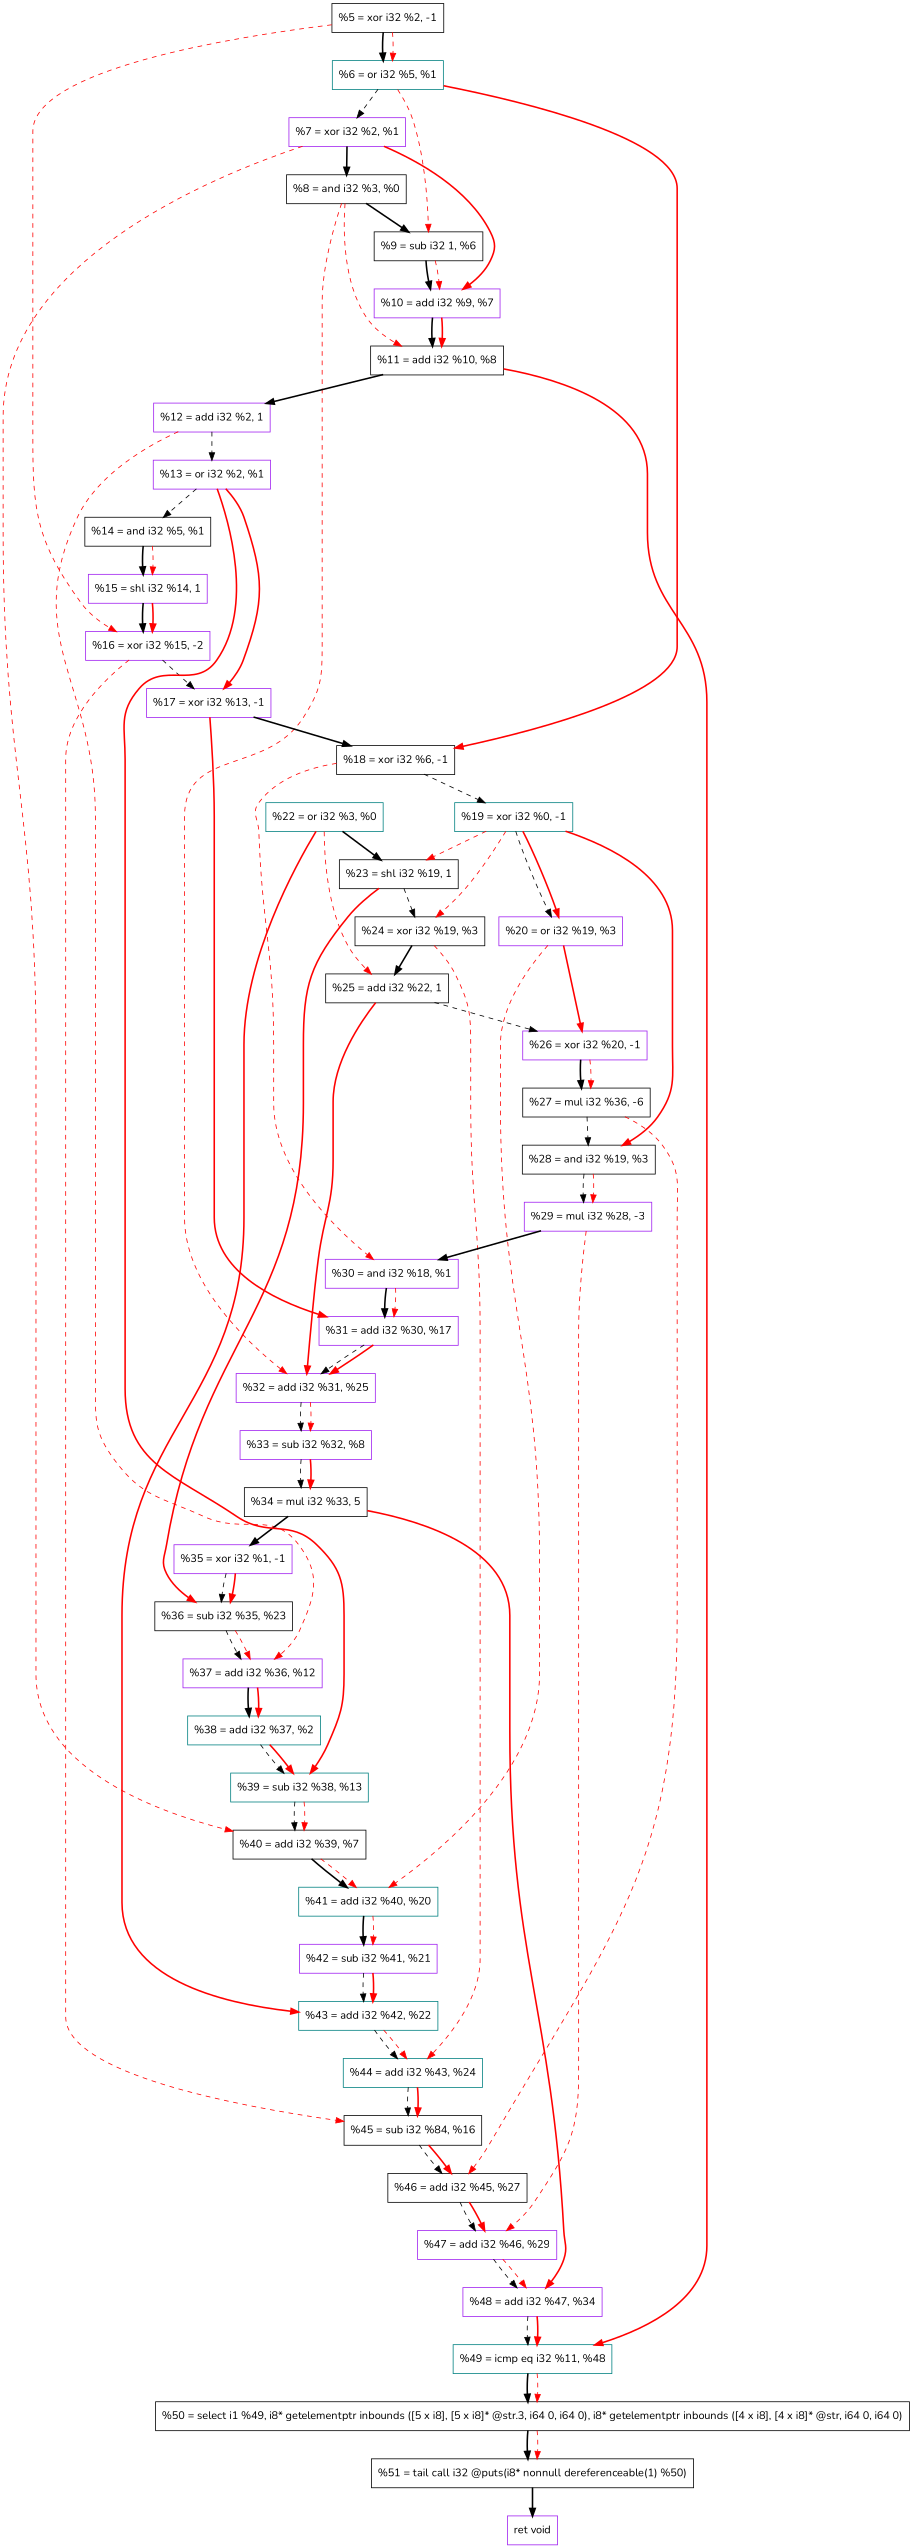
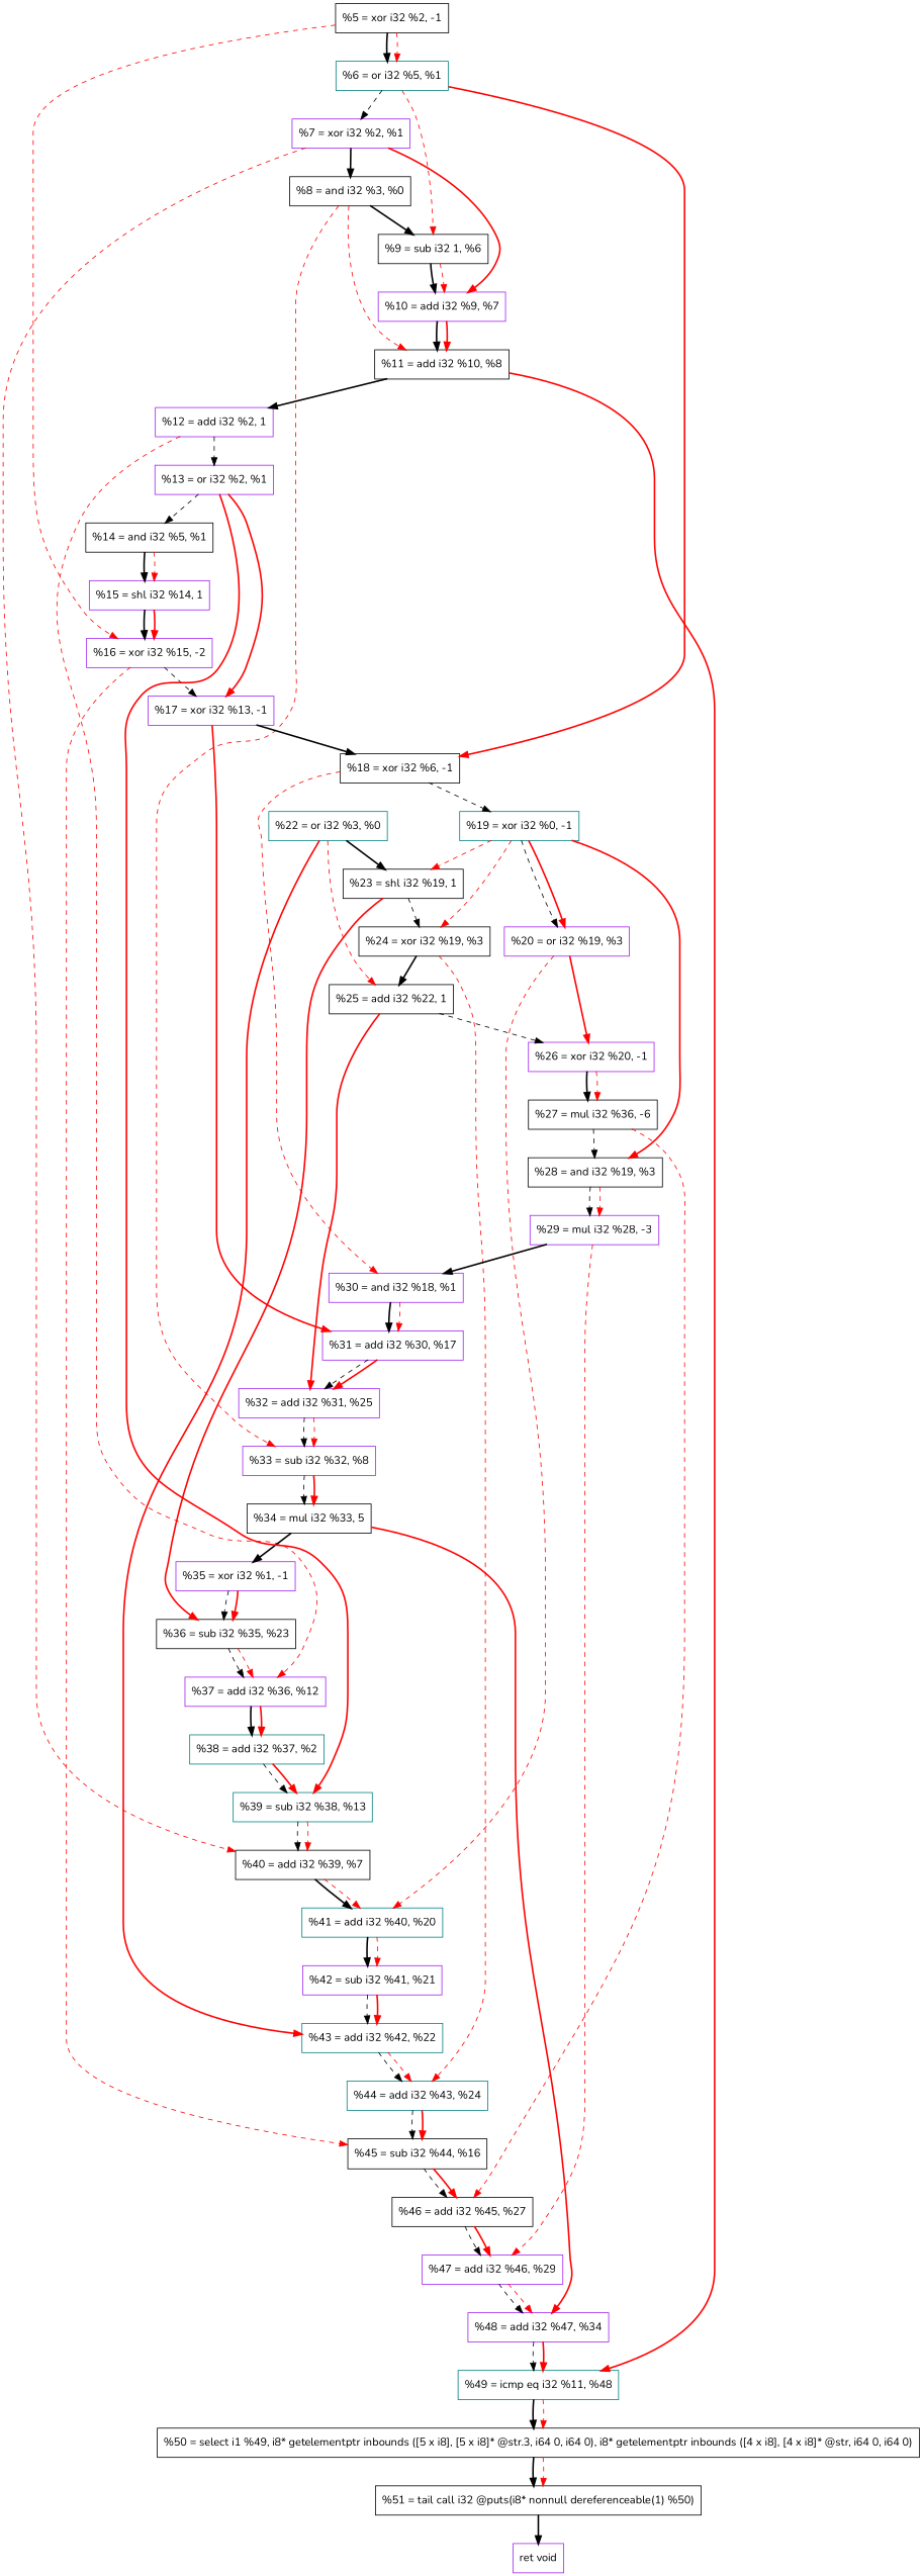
  digraph {
    fontname=Nunito
    node [color=purple fontname=Nunito shape=record]
    edge [fontname=Nunito style=dashed color=red]
    n1 [color=black label="  %5 = xor i32 %2, -1"]
    n2 [color=teal label="  %6 = or i32 %5, %1"]
    n3 [label="  %16 = xor i32 %15, -2"]
    n4 [label="  %7 = xor i32 %2, %1"]
    n5 [color=black label="  %9 = sub i32 1, %6"]
    n6 [color=black label="  %18 = xor i32 %6, -1"]
    n7 [color=black label="  %14 = and i32 %5, %1"]
    n8 [label="  %15 = shl i32 %14, 1"]
    n9 [color=black label="  %8 = and i32 %3, %0"]
    n10 [label="  %10 = add i32 %9, %7"]
    n11 [color=black label="  %40 = add i32 %39, %7"]
    n12 [color=teal label="  %19 = xor i32 %0, -1"]
    n13 [label="%30 = and i32 %18, %1"]
    n14 [color=black label="  %11 = add i32 %10, %8"]
    n15 [label="  %33 = sub i32 %32, %8"]
    n16 [color=teal label="  %41 = add i32 %40, %20"]
    n17 [label="  %12 = add i32 %2, 1"]
    n18 [color=teal label="  %49 = icmp eq i32 %11, %48"]
    n19 [color=black label="  %34 = mul i32 %33, 5"]
    n20 [label="  %13 = or i32 %2, %1"]
    n21 [label="  %37 = add i32 %36, %12"]
    n22 [color=black label="  %50 = select i1 %49, i8* getelementptr inbounds ([5 x i8], [5 x i8]* @str.3, i64 0, i64 0), i8* getelementptr inbounds ([4 x i8], [4 x i8]* @str, i64 0, i64 0)"]
    n23 [label="  %17 = xor i32 %13, -1"]
    n24 [color=teal label="  %39 = sub i32 %38, %13"]
    n25 [color=teal label="  %38 = add i32 %37, %2"]
    n26 [label="  %31 = add i32 %30, %17"]
-   n27 [color=black label="%45 = sub i32 %84, %16"]
+   n27 [color=black label="  %45 = sub i32 %44, %16"]
    n28 [color=black label="  %46 = add i32 %45, %27"]
    n29 [label="  %32 = add i32 %31, %25"]
    n30 [label="  %20 = or i32 %19, %3"]
    n31 [color=black label="  %23 = shl i32 %19, 1"]
    n32 [color=black label="  %24 = xor i32 %19, %3"]
    n33 [color=black label="  %28 = and i32 %19, %3"]
    n34 [label="  %26 = xor i32 %20, -1"]
    n35 [color=black label="  %36 = sub i32 %35, %23"]
    n36 [color=black label="  %25 = add i32 %22, 1"]
    n37 [color=teal label="  %44 = add i32 %43, %24"]
    n38 [label="  %29 = mul i32 %28, -3"]
    n39 [color=black label="%27 = mul i32 %36, -6"]
    n40 [label="  %42 = sub i32 %41, %21"]
    n41 [color=teal label="  %22 = or i32 %3, %0"]
    n42 [color=teal label="  %43 = add i32 %42, %22"]
    n43 [label="  %47 = add i32 %46, %29"]
    n44 [label="  %48 = add i32 %47, %34"]
    n45 [label="  %35 = xor i32 %1, -1"]
    n46 [color=black label="  %51 = tail call i32 @puts(i8* nonnull dereferenceable(1) %50)"]
    n47 [label="  ret void"]
    n1 -> n2 [style=bold color=""]
    n1 -> n2
    n1 -> n3
    n2 -> n4 [color=""]
    n2 -> n5
    n2 -> n6 [style=bold]
    n3 -> n23 [color=""]
    n3 -> n27
    n4 -> n9 [style=bold color=""]
    n4 -> n10 [style=bold]
    n4 -> n11
    n5 -> n10 [style=bold color=""]
    n5 -> n10
    n6 -> n12 [color=""]
    n6 -> n13
    n7 -> n8 [style=bold color=""]
    n7 -> n8
    n8 -> n3 [style=bold color=""]
    n8 -> n3 [style=bold]
    n9 -> n5 [style=bold color=""]
    n9 -> n14
-   n9 -> n29
+   n9 -> n15
    n10 -> n14 [style=bold color=""]
    n10 -> n14 [style=bold]
    n11 -> n16 [style=bold color=""]
    n11 -> n16
    n12 -> n30 [color=""]
    n12 -> n30 [style=bold]
    n12 -> n31
    n12 -> n32
    n12 -> n33 [style=bold]
    n13 -> n26 [style=bold color=""]
    n13 -> n26
    n14 -> n17 [style=bold color=""]
    n14 -> n18 [style=bold]
    n15 -> n19 [color=""]
    n15 -> n19 [style=bold]
    n16 -> n40 [style=bold color=""]
    n16 -> n40
    n17 -> n20 [color=""]
    n17 -> n21
    n18 -> n22 [style=bold color=""]
    n18 -> n22
    n19 -> n44 [style=bold]
    n19 -> n45 [style=bold color=""]
    n20 -> n7 [color=""]
    n20 -> n23 [style=bold]
    n20 -> n24 [style=bold]
    n21 -> n25 [style=bold color=""]
    n21 -> n25 [style=bold]
    n22 -> n46 [style=bold color=""]
    n22 -> n46
    n23 -> n6 [style=bold color=""]
    n23 -> n26 [style=bold]
    n24 -> n11 [color=""]
    n24 -> n11
    n25 -> n24 [color=""]
    n25 -> n24 [style=bold]
    n26 -> n29 [color=""]
    n26 -> n29 [style=bold]
    n27 -> n28 [color=""]
    n27 -> n28 [style=bold]
    n28 -> n43 [color=""]
    n28 -> n43 [style=bold]
    n29 -> n15 [color=""]
    n29 -> n15
    n30 -> n16
    n30 -> n34 [style=bold]
    n31 -> n32 [color=""]
    n31 -> n35 [style=bold]
    n32 -> n36 [style=bold color=""]
    n32 -> n37
    n33 -> n38 [color=""]
    n33 -> n38
    n34 -> n39 [style=bold color=""]
    n34 -> n39
    n35 -> n21 [color=""]
    n35 -> n21
    n36 -> n29 [style=bold]
    n36 -> n34 [color=""]
    n37 -> n27 [color=""]
    n37 -> n27 [style=bold]
    n38 -> n13 [style=bold color=""]
    n38 -> n43
    n39 -> n28
    n39 -> n33 [color=""]
    n40 -> n42 [color=""]
    n40 -> n42 [style=bold]
    n41 -> n31 [style=bold color=""]
    n41 -> n36
    n41 -> n42 [style=bold]
    n42 -> n37 [color=""]
    n42 -> n37
    n43 -> n44 [color=""]
    n43 -> n44
    n44 -> n18 [color=""]
    n44 -> n18 [style=bold]
    n45 -> n35 [color=""]
    n45 -> n35 [style=bold]
    n46 -> n47 [style=bold color=""]
  }
